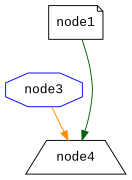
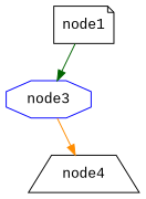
  digraph {
    fontname="Liberation Mono"
    node [color=black fontname="Liberation Mono"]
    edge [fontname="Liberation Mono"]
    node1 [fillColor=red lineColor=blue shape=note]
    node3 [color=blue shape=octagon]
    node4 [shape=trapezium]
-   node1 -> node4 [color=darkgreen]
+   node1 -> node3 [color=darkgreen]
    node3 -> node4 [color=darkorange]
  }
